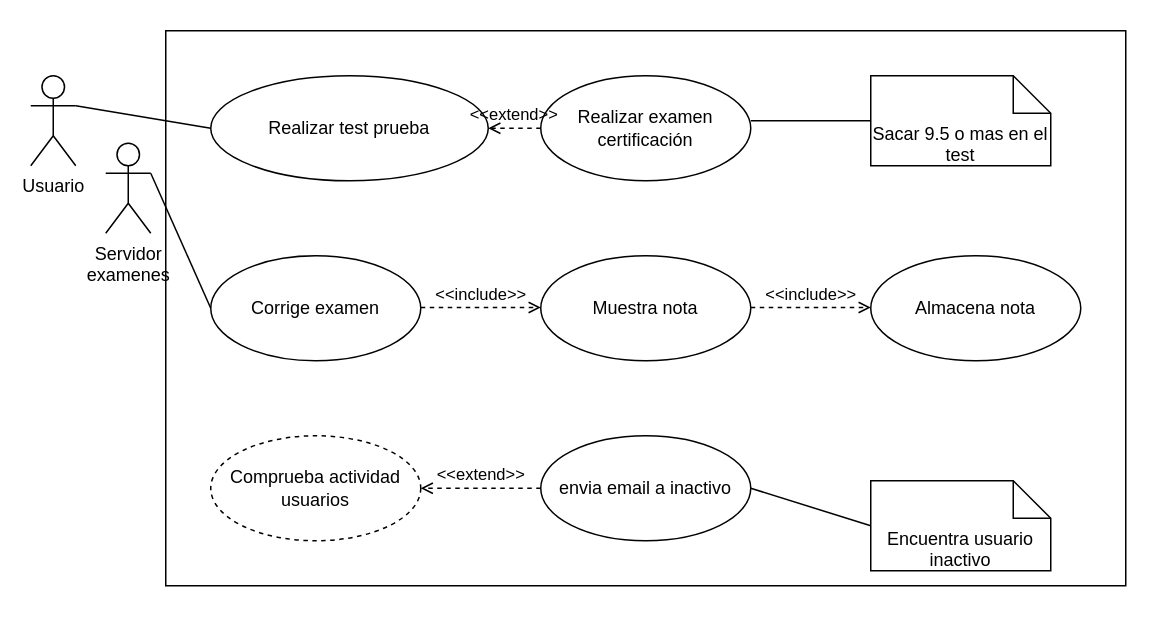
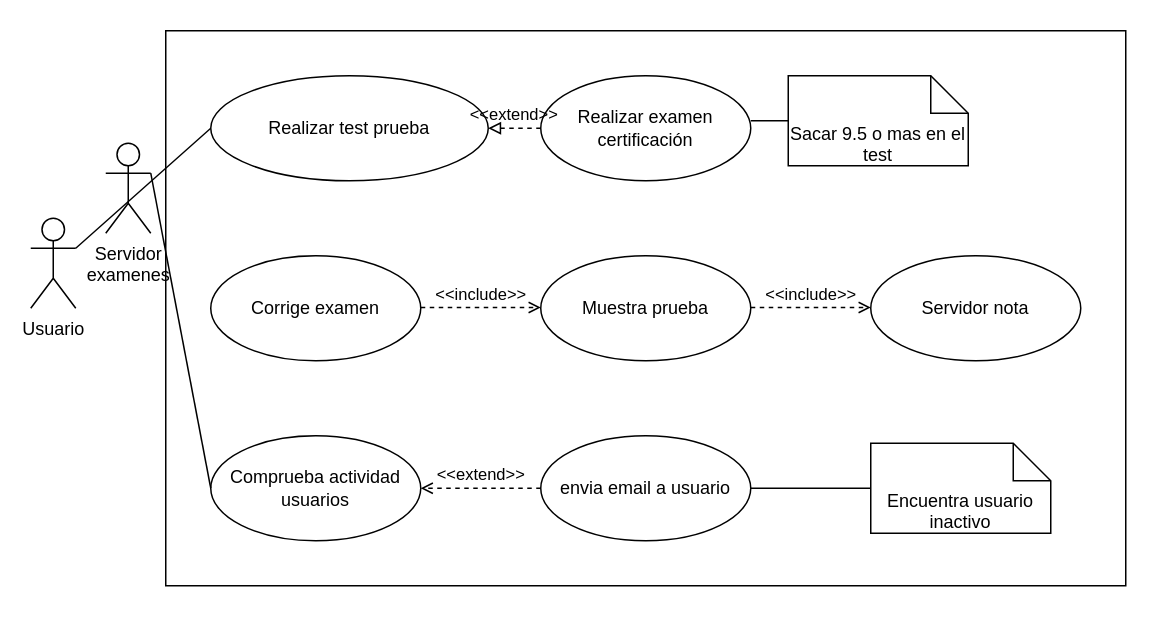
  <mxCell id="0" />
  <mxCell id="1" parent="0" />
  <mxCell id="2" value="" style="rounded=0;whiteSpace=wrap;html=1;fillColor=none;" vertex="1" parent="1"><mxGeometry x="110" y="20" width="640" height="370" as="geometry" /></mxCell>
  <mxCell id="3" value="Servidor&lt;br&gt;examenes" style="shape=umlActor;verticalLabelPosition=bottom;verticalAlign=top;html=1;outlineConnect=0;" vertex="1" parent="1"><mxGeometry x="70" y="95" width="30" height="60" as="geometry" /></mxCell>
- <mxCell id="4" value="Usuario" style="shape=umlActor;verticalLabelPosition=bottom;verticalAlign=top;html=1;outlineConnect=0;" vertex="1" parent="1"><mxGeometry x="20" y="50" width="30" height="60" as="geometry" /></mxCell>
+ <mxCell id="4" value="Usuario" style="shape=umlActor;verticalLabelPosition=bottom;verticalAlign=top;html=1;outlineConnect=0;" vertex="1" parent="1"><mxGeometry x="20" y="145" width="30" height="60" as="geometry" /></mxCell>
  <mxCell id="5" value="Realizar test prueba" style="ellipse;whiteSpace=wrap;html=1;" vertex="1" parent="1"><mxGeometry x="140" y="50" width="185" height="70" as="geometry" /></mxCell>
  <mxCell id="6" value="Corrige examen" style="ellipse;whiteSpace=wrap;html=1;" vertex="1" parent="1"><mxGeometry x="140" y="170" width="140" height="70" as="geometry" /></mxCell>
- <mxCell id="7" value="Muestra nota" style="ellipse;whiteSpace=wrap;html=1;" vertex="1" parent="1"><mxGeometry x="360" y="170" width="140" height="70" as="geometry" /></mxCell>
- <mxCell id="8" value="Almacena nota" style="ellipse;whiteSpace=wrap;html=1;" vertex="1" parent="1"><mxGeometry x="580" y="170" width="140" height="70" as="geometry" /></mxCell>
+ <mxCell id="7" value="Muestra prueba" style="ellipse;whiteSpace=wrap;html=1;" vertex="1" parent="1"><mxGeometry x="360" y="170" width="140" height="70" as="geometry" /></mxCell>
+ <mxCell id="8" value="Servidor nota" style="ellipse;whiteSpace=wrap;html=1;" vertex="1" parent="1"><mxGeometry x="580" y="170" width="140" height="70" as="geometry" /></mxCell>
  <mxCell id="9" value="Realizar examen certificación" style="ellipse;whiteSpace=wrap;html=1;" vertex="1" parent="1"><mxGeometry x="360" y="50" width="140" height="70" as="geometry" /></mxCell>
- <mxCell id="10" value="Comprueba actividad usuarios" style="ellipse;whiteSpace=wrap;html=1;dashed=1;" vertex="1" parent="1"><mxGeometry x="140" y="290" width="140" height="70" as="geometry" /></mxCell>
- <mxCell id="11" value="envia email a inactivo" style="ellipse;whiteSpace=wrap;html=1;" vertex="1" parent="1"><mxGeometry x="360" y="290" width="140" height="70" as="geometry" /></mxCell>
+ <mxCell id="10" value="Comprueba actividad usuarios" style="ellipse;whiteSpace=wrap;html=1;" vertex="1" parent="1"><mxGeometry x="140" y="290" width="140" height="70" as="geometry" /></mxCell>
+ <mxCell id="11" value="envia email a usuario" style="ellipse;whiteSpace=wrap;html=1;" vertex="1" parent="1"><mxGeometry x="360" y="290" width="140" height="70" as="geometry" /></mxCell>
  <mxCell id="12" value="" style="endArrow=none;html=1;rounded=0;exitX=1;exitY=0.333;exitDx=0;exitDy=0;exitPerimeter=0;entryX=0;entryY=0.5;entryDx=0;entryDy=0;" edge="1" parent="1" source="4" target="5"><mxGeometry width="50" height="50" relative="1" as="geometry"><mxPoint x="380" y="130" as="sourcePoint" /><mxPoint x="430" y="80" as="targetPoint" /></mxGeometry></mxCell>
- <mxCell id="13" value="" style="endArrow=none;html=1;rounded=0;exitX=1;exitY=0.333;exitDx=0;exitDy=0;exitPerimeter=0;entryX=0;entryY=0.5;entryDx=0;entryDy=0;" edge="1" parent="1" source="3" target="6"><mxGeometry width="50" height="50" relative="1" as="geometry"><mxPoint x="60" y="80" as="sourcePoint" /><mxPoint x="150" y="95" as="targetPoint" /></mxGeometry></mxCell>
+ <mxCell id="14" value="" style="endArrow=none;html=1;rounded=0;exitX=1;exitY=0.333;exitDx=0;exitDy=0;exitPerimeter=0;entryX=0;entryY=0.5;entryDx=0;entryDy=0;" edge="1" parent="1" source="3" target="10"><mxGeometry width="50" height="50" relative="1" as="geometry"><mxPoint x="60" y="200" as="sourcePoint" /><mxPoint x="150" y="215" as="targetPoint" /></mxGeometry></mxCell>
  <mxCell id="15" value="&amp;lt;&amp;lt;include&amp;gt;&amp;gt;" style="html=1;verticalAlign=bottom;labelBackgroundColor=none;endArrow=open;endFill=0;dashed=1;rounded=0;exitX=1;exitY=0.5;exitDx=0;exitDy=0;entryX=0;entryY=0.5;entryDx=0;entryDy=0;" edge="1" parent="1"><mxGeometry width="160" relative="1" as="geometry"><mxPoint x="280" y="204.5" as="sourcePoint" /><mxPoint x="360" y="204.5" as="targetPoint" /></mxGeometry></mxCell>
- <mxCell id="16" value="&amp;lt;&amp;lt;extend&amp;gt;&amp;gt;" style="html=1;verticalAlign=bottom;labelBackgroundColor=none;endArrow=open;endFill=0;dashed=1;rounded=0;exitX=0;exitY=0.5;exitDx=0;exitDy=0;entryX=1;entryY=0.5;entryDx=0;entryDy=0;" edge="1" parent="1" source="9" target="5"><mxGeometry width="160" relative="1" as="geometry"><mxPoint x="380" y="120" as="sourcePoint" /><mxPoint x="500" y="85" as="targetPoint" /></mxGeometry></mxCell>
+ <mxCell id="16" value="&amp;lt;&amp;lt;extend&amp;gt;&amp;gt;" style="html=1;verticalAlign=bottom;labelBackgroundColor=none;endArrow=block;endFill=0;dashed=1;rounded=0;exitX=0;exitY=0.5;exitDx=0;exitDy=0;entryX=1;entryY=0.5;entryDx=0;entryDy=0;" edge="1" parent="1" source="9" target="5"><mxGeometry width="160" relative="1" as="geometry"><mxPoint x="380" y="120" as="sourcePoint" /><mxPoint x="500" y="85" as="targetPoint" /></mxGeometry></mxCell>
  <mxCell id="17" value="&amp;lt;&amp;lt;extend&amp;gt;&amp;gt;" style="html=1;verticalAlign=bottom;labelBackgroundColor=none;endArrow=open;endFill=0;dashed=1;rounded=0;exitX=0;exitY=0.5;exitDx=0;exitDy=0;entryX=1;entryY=0.5;entryDx=0;entryDy=0;" edge="1" parent="1" target="10"><mxGeometry width="160" relative="1" as="geometry"><mxPoint x="360" y="325" as="sourcePoint" /><mxPoint x="310" y="380" as="targetPoint" /></mxGeometry></mxCell>
  <mxCell id="18" value="&amp;lt;&amp;lt;include&amp;gt;&amp;gt;" style="html=1;verticalAlign=bottom;labelBackgroundColor=none;endArrow=open;endFill=0;dashed=1;rounded=0;exitX=1;exitY=0.5;exitDx=0;exitDy=0;entryX=0;entryY=0.5;entryDx=0;entryDy=0;" edge="1" parent="1"><mxGeometry width="160" relative="1" as="geometry"><mxPoint x="500" y="204.5" as="sourcePoint" /><mxPoint x="580" y="204.5" as="targetPoint" /></mxGeometry></mxCell>
- <mxCell id="19" value="Sacar 9.5 o mas en el test" style="shape=note2;boundedLbl=1;whiteSpace=wrap;html=1;size=25;verticalAlign=top;align=center;" vertex="1" parent="1"><mxGeometry x="580" y="50" width="120" height="60" as="geometry" /></mxCell>
+ <mxCell id="19" value="Sacar 9.5 o mas en el test" style="shape=note2;boundedLbl=1;whiteSpace=wrap;html=1;size=25;verticalAlign=top;align=center;" vertex="1" parent="1"><mxGeometry x="525" y="50" width="120" height="60" as="geometry" /></mxCell>
  <mxCell id="20" value="" style="endArrow=none;html=1;rounded=0;entryX=0;entryY=0.5;entryDx=0;entryDy=0;entryPerimeter=0;" edge="1" parent="1" target="19"><mxGeometry width="50" height="50" relative="1" as="geometry"><mxPoint x="500" y="80" as="sourcePoint" /><mxPoint x="150" y="95" as="targetPoint" /></mxGeometry></mxCell>
- <mxCell id="21" value="Encuentra usuario inactivo" style="shape=note2;boundedLbl=1;whiteSpace=wrap;html=1;size=25;verticalAlign=top;align=center;" vertex="1" parent="1"><mxGeometry x="580" y="320" width="120" height="60" as="geometry" /></mxCell>
+ <mxCell id="21" value="Encuentra usuario inactivo" style="shape=note2;boundedLbl=1;whiteSpace=wrap;html=1;size=25;verticalAlign=top;align=center;" vertex="1" parent="1"><mxGeometry x="580" y="295" width="120" height="60" as="geometry" /></mxCell>
  <mxCell id="22" value="" style="endArrow=none;html=1;rounded=0;entryX=0;entryY=0.5;entryDx=0;entryDy=0;entryPerimeter=0;exitX=1;exitY=0.5;exitDx=0;exitDy=0;" edge="1" parent="1" source="11" target="21"><mxGeometry width="50" height="50" relative="1" as="geometry"><mxPoint x="510" y="90" as="sourcePoint" /><mxPoint x="590" y="90" as="targetPoint" /></mxGeometry></mxCell>
